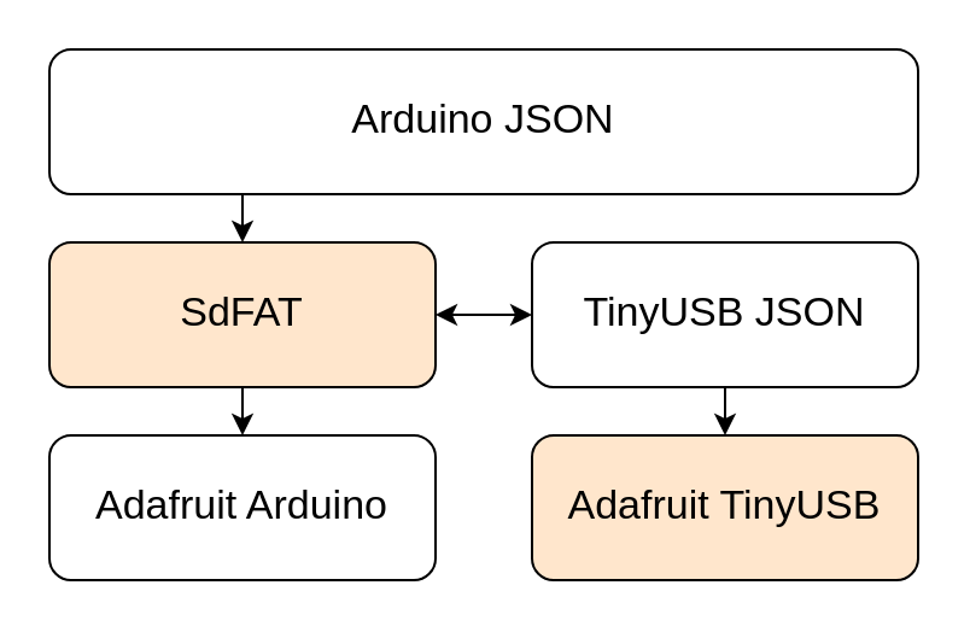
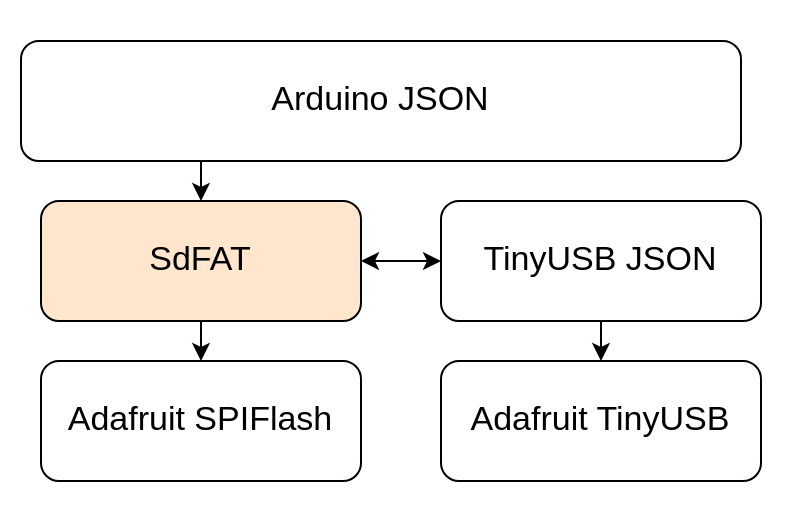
  <mxCell id="0" />
  <mxCell id="1" parent="0" />
- <mxCell id="2" value="Adafruit Arduino" style="rounded=1;whiteSpace=wrap;html=1;fontSize=17;" vertex="1" parent="1"><mxGeometry x="20" y="180" width="160" height="60" as="geometry" /></mxCell>
+ <mxCell id="2" value="Adafruit SPIFlash" style="rounded=1;whiteSpace=wrap;html=1;fontSize=17;" vertex="1" parent="1"><mxGeometry x="20" y="180" width="160" height="60" as="geometry" /></mxCell>
  <mxCell id="3" style="edgeStyle=orthogonalEdgeStyle;rounded=0;orthogonalLoop=1;jettySize=auto;html=1;exitX=0.5;exitY=1;exitDx=0;exitDy=0;entryX=0.5;entryY=0;entryDx=0;entryDy=0;" edge="1" parent="1" source="5" target="2"><mxGeometry relative="1" as="geometry" /></mxCell>
  <mxCell id="4" style="edgeStyle=orthogonalEdgeStyle;rounded=0;orthogonalLoop=1;jettySize=auto;html=1;exitX=1;exitY=0.5;exitDx=0;exitDy=0;entryX=0;entryY=0.5;entryDx=0;entryDy=0;startArrow=classic;startFill=1;" edge="1" parent="1" source="5" target="8"><mxGeometry relative="1" as="geometry" /></mxCell>
  <mxCell id="5" value="SdFAT" style="rounded=1;whiteSpace=wrap;html=1;fontSize=17;fillColor=#ffe6cc;" vertex="1" parent="1"><mxGeometry x="20" y="100" width="160" height="60" as="geometry" /></mxCell>
- <mxCell id="6" value="Adafruit TinyUSB" style="rounded=1;whiteSpace=wrap;html=1;fontSize=17;fillColor=#ffe6cc;" vertex="1" parent="1"><mxGeometry x="220" y="180" width="160" height="60" as="geometry" /></mxCell>
+ <mxCell id="6" value="Adafruit TinyUSB" style="rounded=1;whiteSpace=wrap;html=1;fontSize=17;" vertex="1" parent="1"><mxGeometry x="220" y="180" width="160" height="60" as="geometry" /></mxCell>
  <mxCell id="7" style="edgeStyle=orthogonalEdgeStyle;rounded=0;orthogonalLoop=1;jettySize=auto;html=1;exitX=0.5;exitY=1;exitDx=0;exitDy=0;entryX=0.5;entryY=0;entryDx=0;entryDy=0;" edge="1" parent="1" source="8" target="6"><mxGeometry relative="1" as="geometry" /></mxCell>
  <mxCell id="8" value="TinyUSB JSON" style="rounded=1;whiteSpace=wrap;html=1;fontSize=17;" vertex="1" parent="1"><mxGeometry x="220" y="100" width="160" height="60" as="geometry" /></mxCell>
  <mxCell id="9" style="edgeStyle=orthogonalEdgeStyle;rounded=0;orthogonalLoop=1;jettySize=auto;html=1;exitX=0.25;exitY=1;exitDx=0;exitDy=0;entryX=0.5;entryY=0;entryDx=0;entryDy=0;" edge="1" parent="1" source="10" target="5"><mxGeometry relative="1" as="geometry" /></mxCell>
- <mxCell id="10" value="Arduino JSON" style="rounded=1;whiteSpace=wrap;html=1;fontSize=17;" vertex="1" parent="1"><mxGeometry x="20" y="20" width="360" height="60" as="geometry" /></mxCell>
+ <mxCell id="10" value="Arduino JSON" style="rounded=1;whiteSpace=wrap;html=1;fontSize=17;" vertex="1" parent="1"><mxGeometry x="10" y="20" width="360" height="60" as="geometry" /></mxCell>
